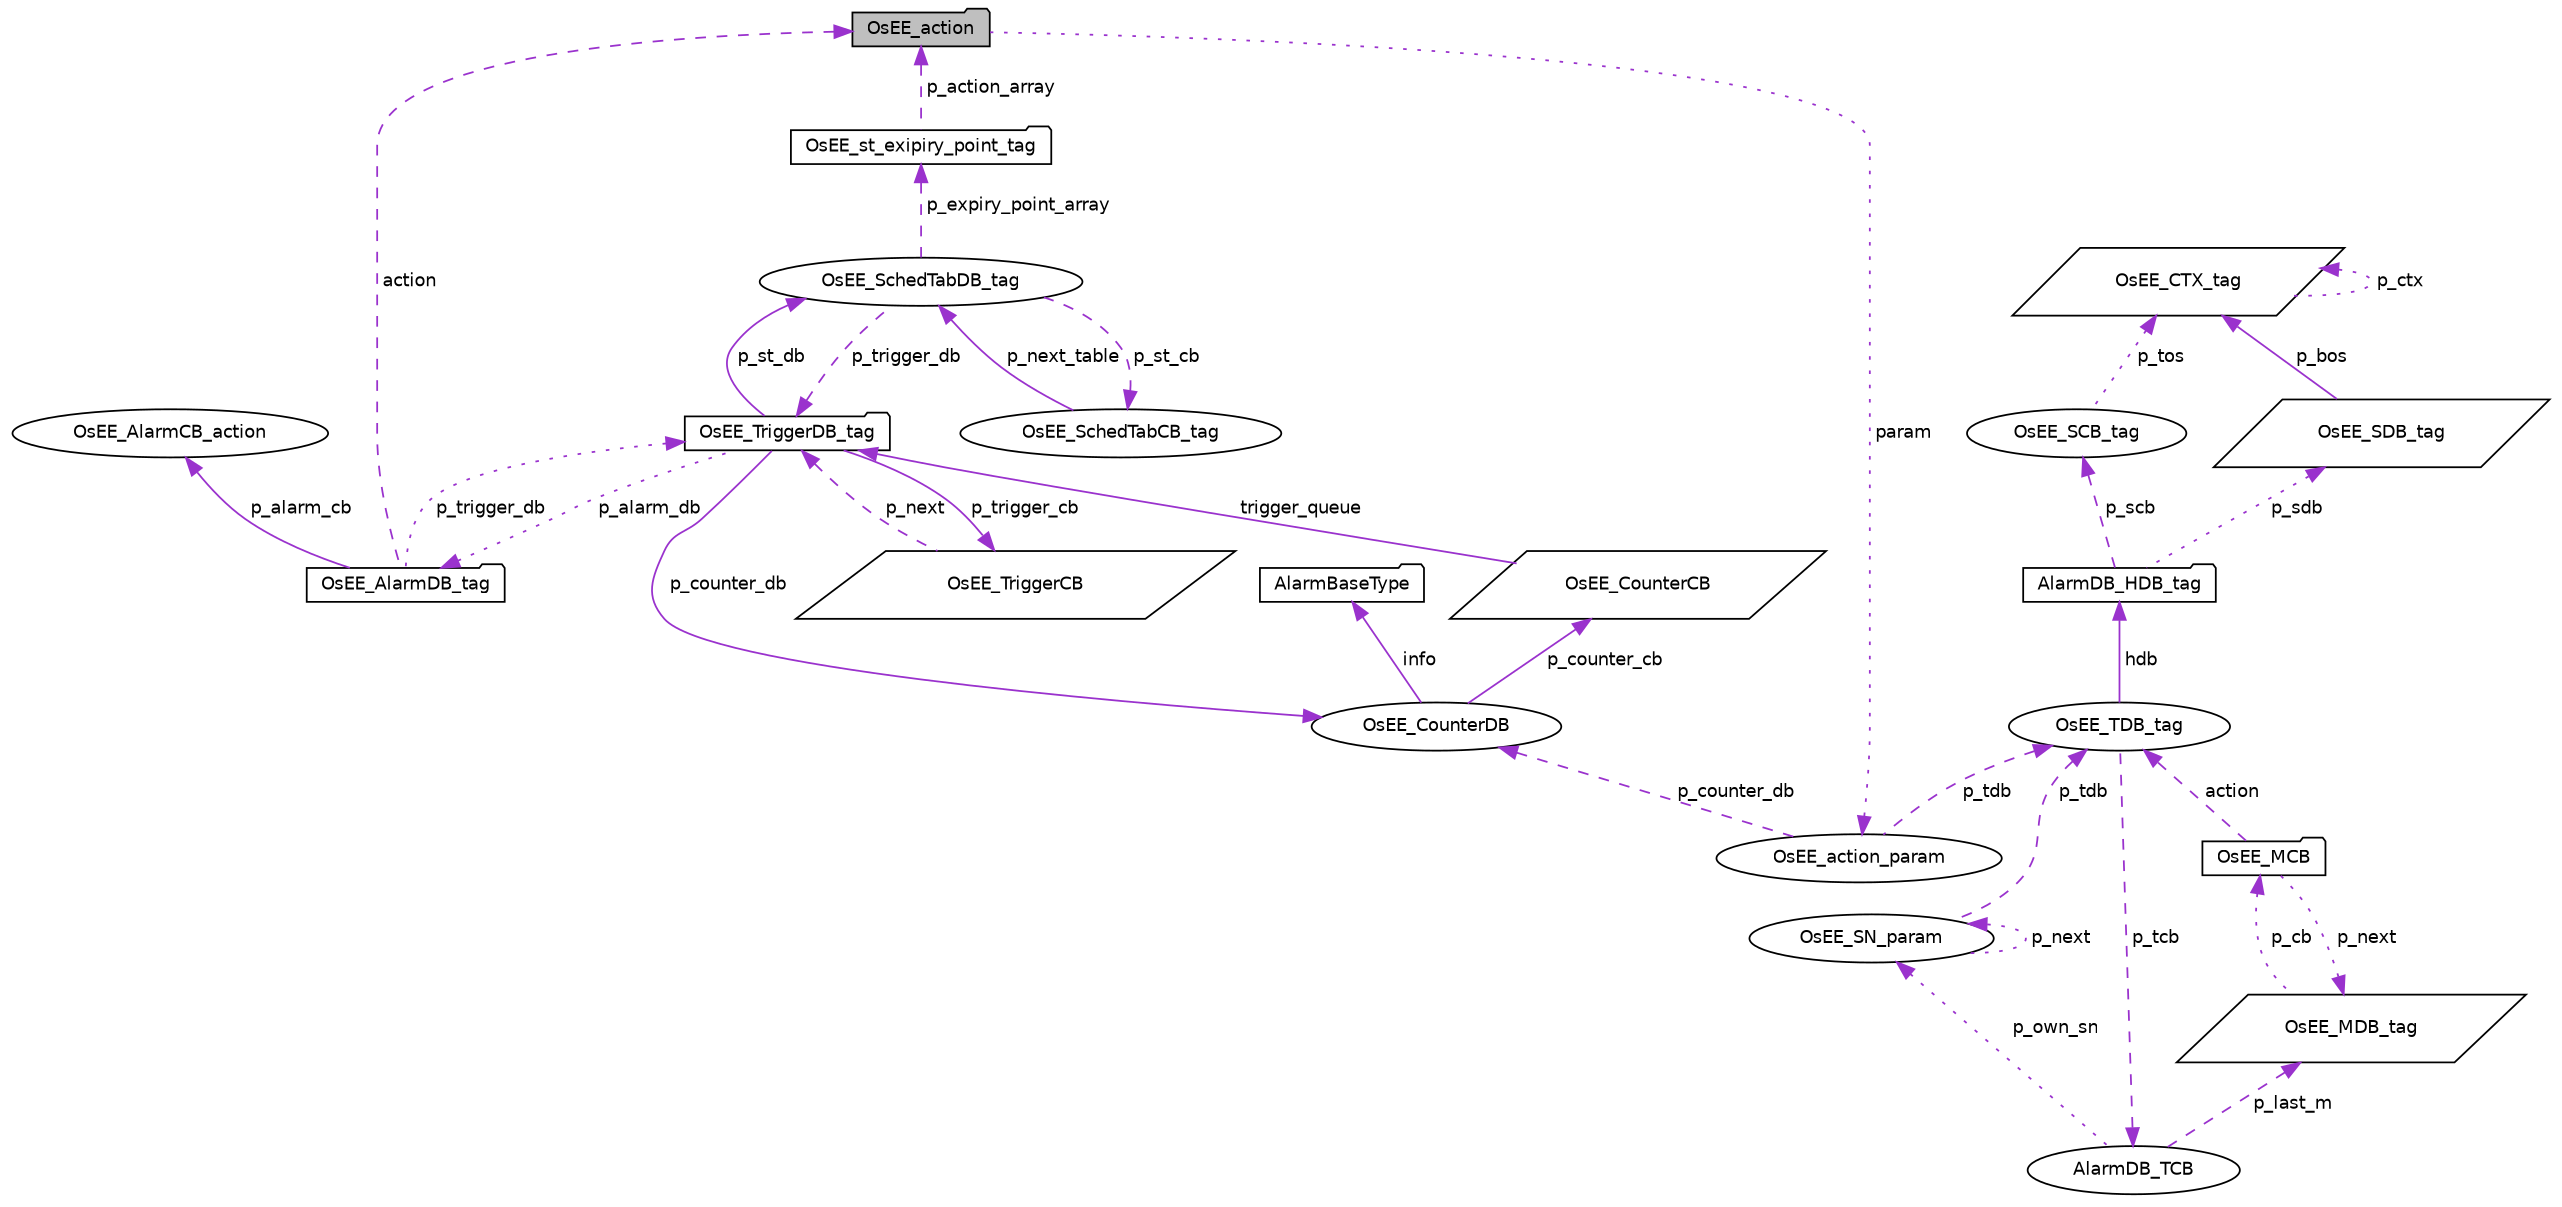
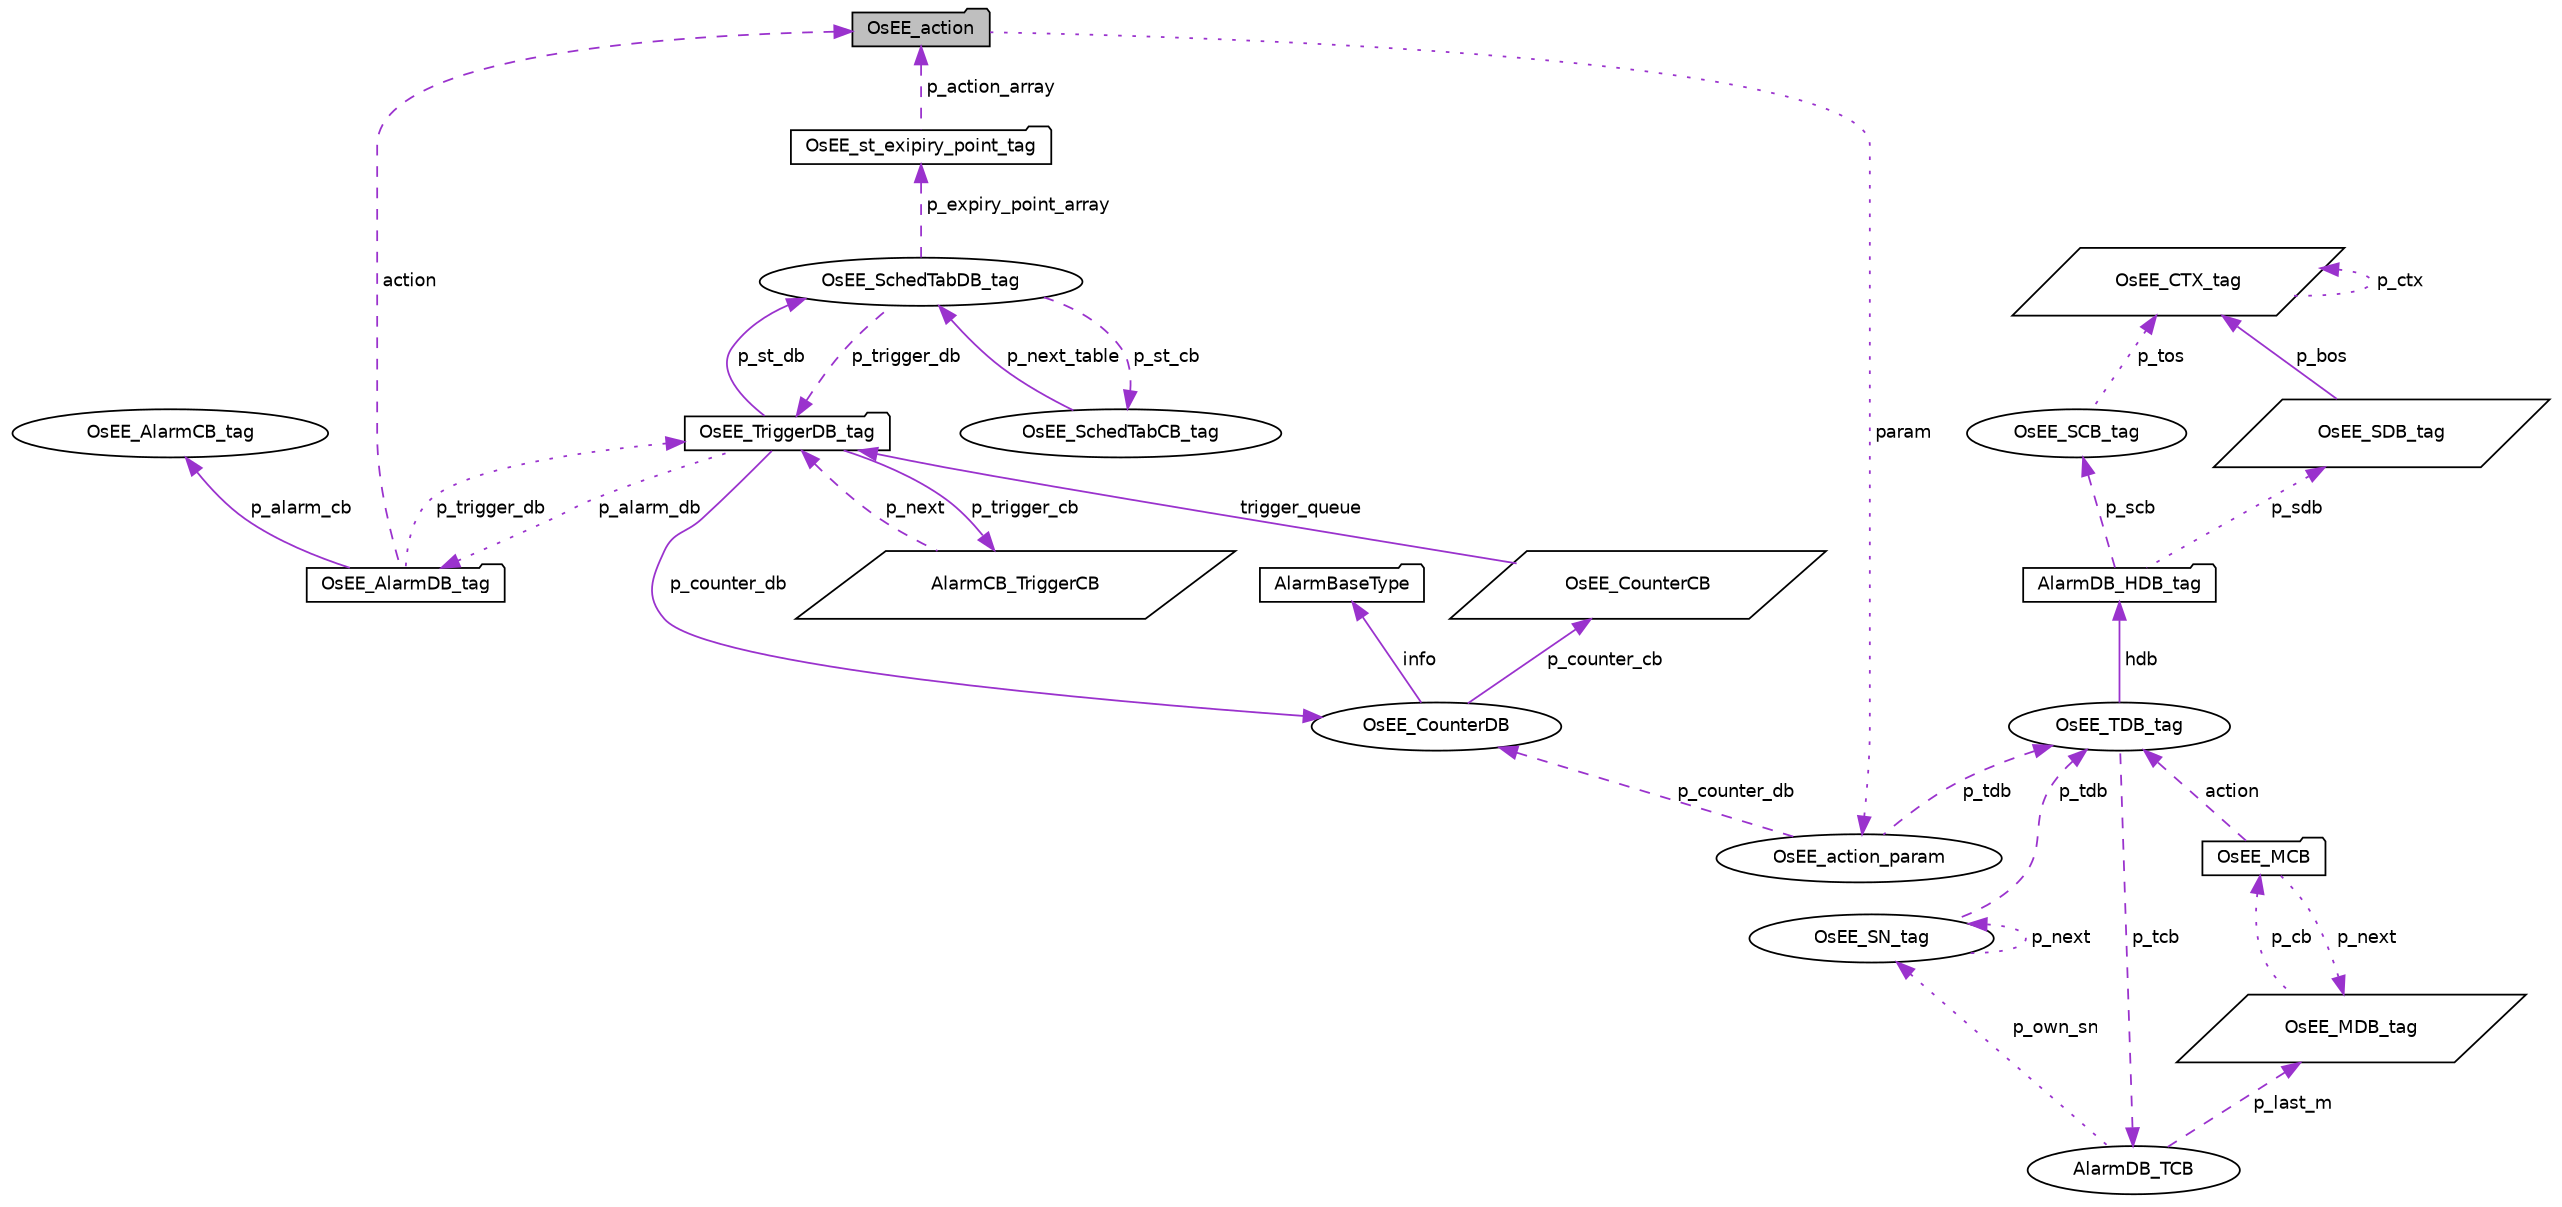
  digraph {
    node [color=black fillcolor=white fontname=Helvetica fontsize=10 shape=ellipse style=filled]
    edge [color=darkorchid3 dir=back fontname=Helvetica fontsize=10 labelfontname=Helvetica labelfontsize=10 style=dashed]
    n1 [fillcolor=grey75 fontcolor=black height=0.2 label=OsEE_action shape=folder width=0.4]
    n2 [height=0.2 label=OsEE_st_exipiry_point_tag shape=folder width=0.4]
    n3 [height=0.2 label=OsEE_AlarmDB_tag shape=folder width=0.4]
    n4 [height=0.2 label=OsEE_SchedTabDB_tag width=0.4]
    n5 [height=0.2 label=OsEE_TriggerDB_tag shape=folder width=0.4]
    n6 [height=0.2 label=OsEE_action_param width=0.4]
    n7 [height=0.2 label=OsEE_TDB_tag width=0.4]
-   n8 [height=0.2 label=OsEE_SN_param width=0.4]
+   n8 [height=0.2 label=OsEE_SN_tag width=0.4]
    n9 [height=0.2 label=OsEE_MCB shape=folder width=0.4]
    n10 [height=0.2 label=AlarmDB_TCB width=0.4]
    n11 [height=0.2 label=OsEE_MDB_tag shape=parallelogram width=0.4]
    n12 [height=0.2 label=AlarmDB_HDB_tag shape=folder width=0.4]
    n13 [height=0.2 label=OsEE_SCB_tag width=0.4]
    n14 [height=0.2 label=OsEE_CTX_tag shape=parallelogram width=0.4]
    n15 [height=0.2 label=OsEE_SDB_tag shape=parallelogram width=0.4]
    n16 [height=0.2 label=OsEE_CounterDB width=0.4]
    n17 [height=0.2 label=OsEE_CounterCB shape=parallelogram width=0.4]
-   n18 [height=0.2 label=OsEE_TriggerCB shape=parallelogram width=0.4]
+   n18 [height=0.2 label=AlarmCB_TriggerCB shape=parallelogram width=0.4]
    n19 [height=0.2 label=AlarmBaseType shape=folder width=0.4]
    n20 [height=0.2 label=OsEE_SchedTabCB_tag width=0.4]
-   n21 [height=0.2 label=OsEE_AlarmCB_action width=0.4]
+   n21 [height=0.2 label=OsEE_AlarmCB_tag width=0.4]
    n1 -> n2 [label=" p_action_array"]
    n1 -> n3 [label=" action"]
    n2 -> n4 [label=" p_expiry_point_array"]
    n3 -> n5 [label=" p_alarm_db" style=dotted]
    n4 -> n5 [label=" p_st_db" style=solid]
    n4 -> n20 [label=" p_next_table" style=solid]
    n5 -> n3 [label=" p_trigger_db" style=dotted]
    n5 -> n4 [label=" p_trigger_db"]
    n5 -> n17 [label=" trigger_queue" style=solid]
    n5 -> n18 [label=" p_next"]
    n6 -> n1 [label=" param" style=dotted]
    n7 -> n6 [label=" p_tdb"]
    n7 -> n8 [label=" p_tdb"]
    n7 -> n9 [label=" action"]
    n8 -> n8 [label=" p_next" style=dotted]
    n8 -> n10 [label=" p_own_sn" style=dotted]
    n9 -> n11 [label=" p_cb" style=dotted]
    n10 -> n7 [label=" p_tcb"]
    n11 -> n9 [label=" p_next" style=dotted]
    n11 -> n10 [label=" p_last_m"]
    n12 -> n7 [label=" hdb" style=solid]
    n13 -> n12 [label=" p_scb"]
    n14 -> n13 [label=" p_tos" style=dotted]
    n14 -> n14 [label=" p_ctx" style=dotted]
    n14 -> n15 [label=" p_bos" style=solid]
    n15 -> n12 [label=" p_sdb" style=dotted]
    n16 -> n5 [label=" p_counter_db" style=solid]
    n16 -> n6 [label=" p_counter_db"]
    n17 -> n16 [label=" p_counter_cb" style=solid]
    n18 -> n5 [label=" p_trigger_cb" style=solid]
    n19 -> n16 [label=" info" style=solid]
    n20 -> n4 [label=" p_st_cb"]
    n21 -> n3 [label=" p_alarm_cb" style=solid]
  }
